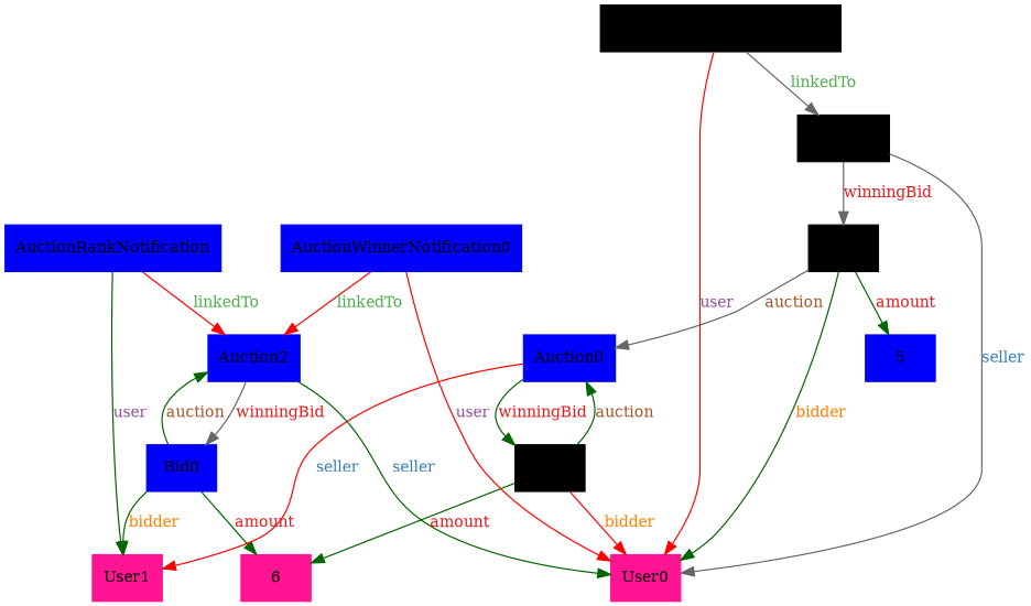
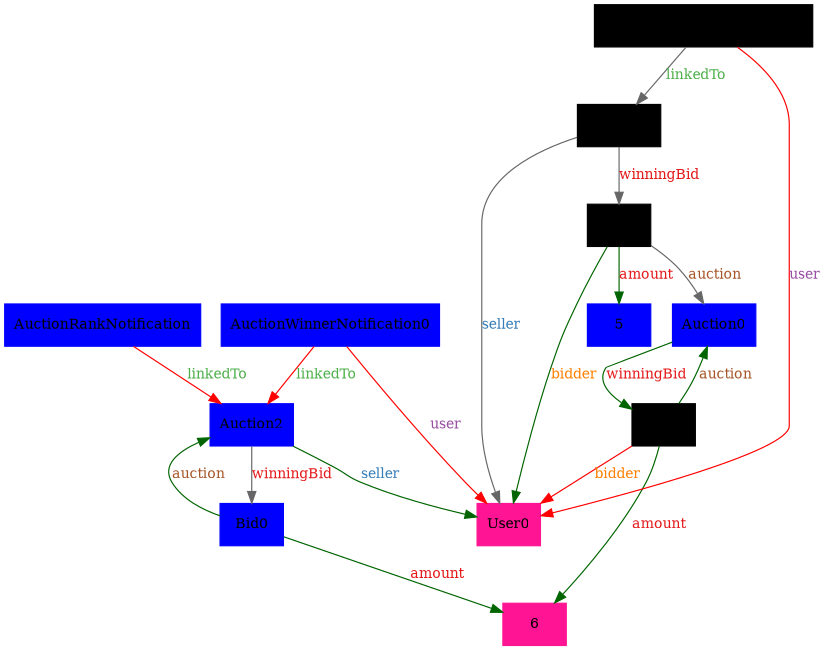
  digraph {
    fontsize=12
    rankdir=TB
    node [color=blue fontcolor="#000000" fontsize=12 shape=box style="filled, solid"]
    edge [color=darkgreen dir=forward fontcolor="#e41a1c" fontsize=12 style=solid weight=1]
    n1 [label=Bid0 uuid=Bid0]
    n2 [color=deeppink label=6 uuid=6]
-   n3 [color=deeppink label=User1 uuid=User1]
    n4 [color=black label=Bid1 uuid=Bid1]
    n5 [label=5 uuid=5]
    n6 [label=Auction0 uuid=Auction0]
    n7 [color=deeppink label=User0 uuid=User0]
    n8 [color=black label=Bid2 uuid=Bid2]
    n9 [label=Auction2 uuid=Auction2]
    n10 [label=AuctionRankNotification uuid=AuctionRankNotification]
    n11 [label=AuctionWinnerNotification0 uuid=AuctionWinnerNotification0]
    n12 [color=black label=AuctionWinnerNotification1 uuid=AuctionWinnerNotification1]
    n13 [color=black label=Auction1 uuid=Auction1]
    n1 -> n2 [label=amount uuid="<Bid0, 6>"]
-   n1 -> n3 [fontcolor="#ff7f00" label=bidder uuid="<Bid0, User1>"]
    n4 -> n5 [label=amount uuid="<Bid1, 5>"]
    n4 -> n6 [color=gray40 fontcolor="#a65628" label=auction uuid="<Bid1, Auction0>"]
    n4 -> n7 [fontcolor="#ff7f00" label=bidder uuid="<Bid1, User0>"]
-   n6 -> n3 [color=red fontcolor="#377eb8" label=seller uuid="<Auction0, User1>"]
    n6 -> n8 [dir=back fontcolor="#a65628" label=auction uuid="<Bid2, Auction0>"]
    n6 -> n8 [label=winningBid uuid="<Auction0, Bid2>"]
    n8 -> n2 [label=amount uuid="<Bid2, 6>"]
    n8 -> n7 [color=red fontcolor="#ff7f00" label=bidder uuid="<Bid2, User0>"]
    n9 -> n1 [dir=back fontcolor="#a65628" label=auction uuid="<Bid0, Auction2>"]
    n9 -> n1 [color=gray40 label=winningBid uuid="<Auction2, Bid0>"]
    n9 -> n7 [fontcolor="#377eb8" label=seller uuid="<Auction2, User0>"]
-   n10 -> n3 [fontcolor="#984ea3" label=user uuid="<AuctionRankNotification, User1>"]
    n10 -> n9 [color=red fontcolor="#4daf4a" label=linkedTo uuid="<AuctionRankNotification, Auction2>"]
    n11 -> n7 [color=red fontcolor="#984ea3" label=user uuid="<AuctionWinnerNotification0, User0>"]
    n11 -> n9 [color=red fontcolor="#4daf4a" label=linkedTo uuid="<AuctionWinnerNotification0, Auction2>"]
    n12 -> n7 [color=red fontcolor="#984ea3" label=user uuid="<AuctionWinnerNotification1, User0>"]
    n12 -> n13 [color=gray40 fontcolor="#4daf4a" label=linkedTo uuid="<AuctionWinnerNotification1, Auction1>"]
    n13 -> n4 [color=gray40 label=winningBid uuid="<Auction1, Bid1>"]
    n13 -> n7 [color=gray40 fontcolor="#377eb8" label=seller uuid="<Auction1, User0>"]
  }
